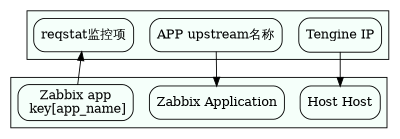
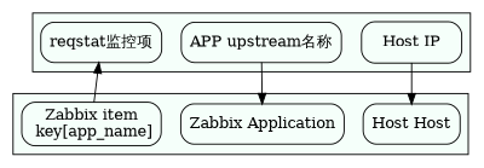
  digraph {
    fontname="DejaVu Serif"
    rankdir=TB
    node [fontname="DejaVu Serif" shape=Mrecord]
    edge [fontname="DejaVu Serif"]
    n1 [label="Host Host"]
    n2 [label="Zabbix Application"]
-   n3 [label="Zabbix app\n key[app_name]"]
-   n4 [label="Tengine IP"]
+   n3 [label="Zabbix item\n key[app_name]"]
+   n4 [label="Host IP"]
    n5 [label="APP upstream名称"]
    n6 [label=" reqstat监控项"]
    subgraph cluster_1 {
      bgcolor=mintcream
      n1
      n2
      n3
    }
    subgraph cluster_2 {
      bgcolor=mintcream
      n4
      n5
      n6
    }
    n3 -> n6
    n4 -> n1
    n5 -> n2
  }
